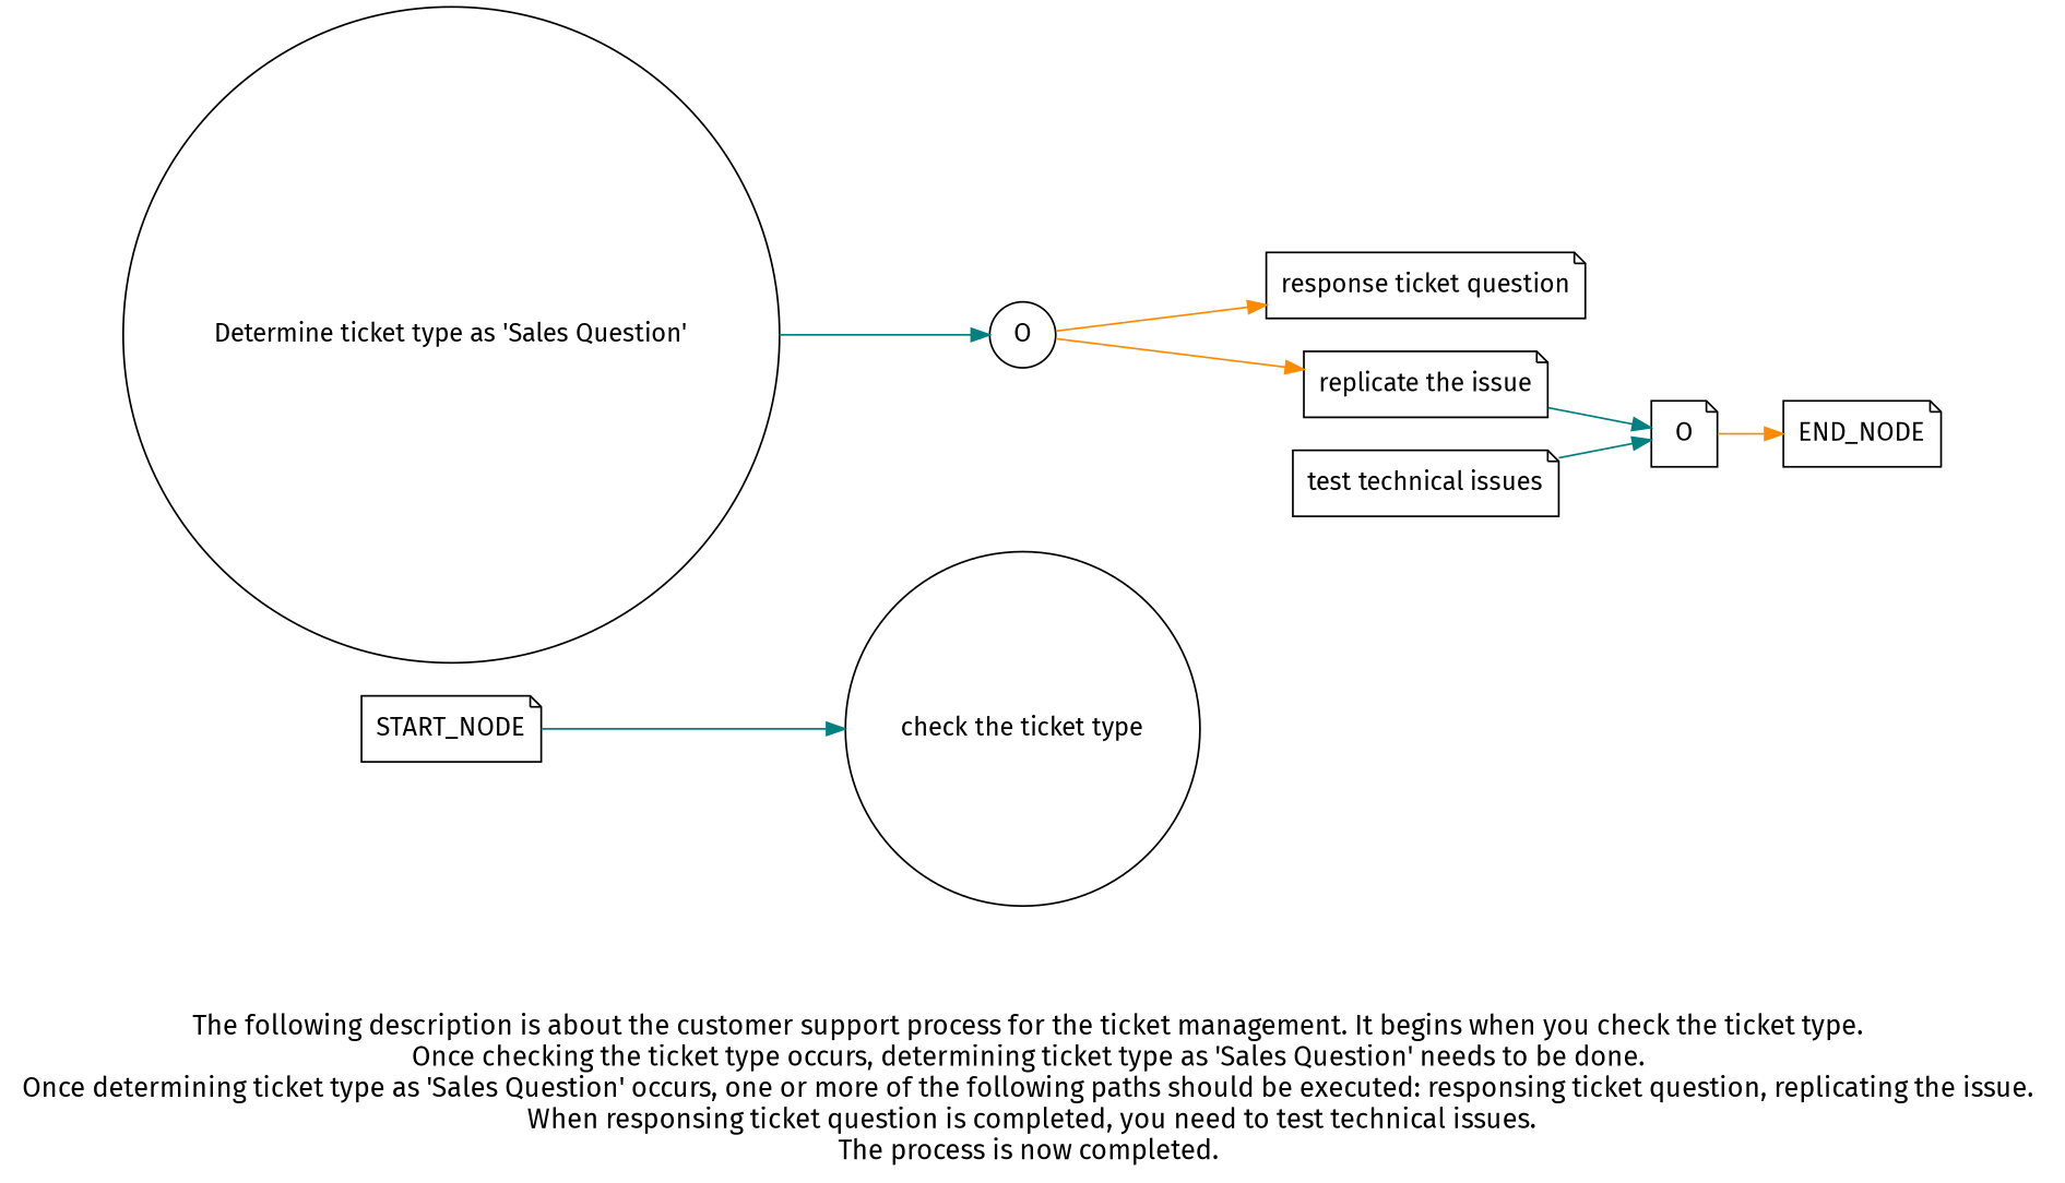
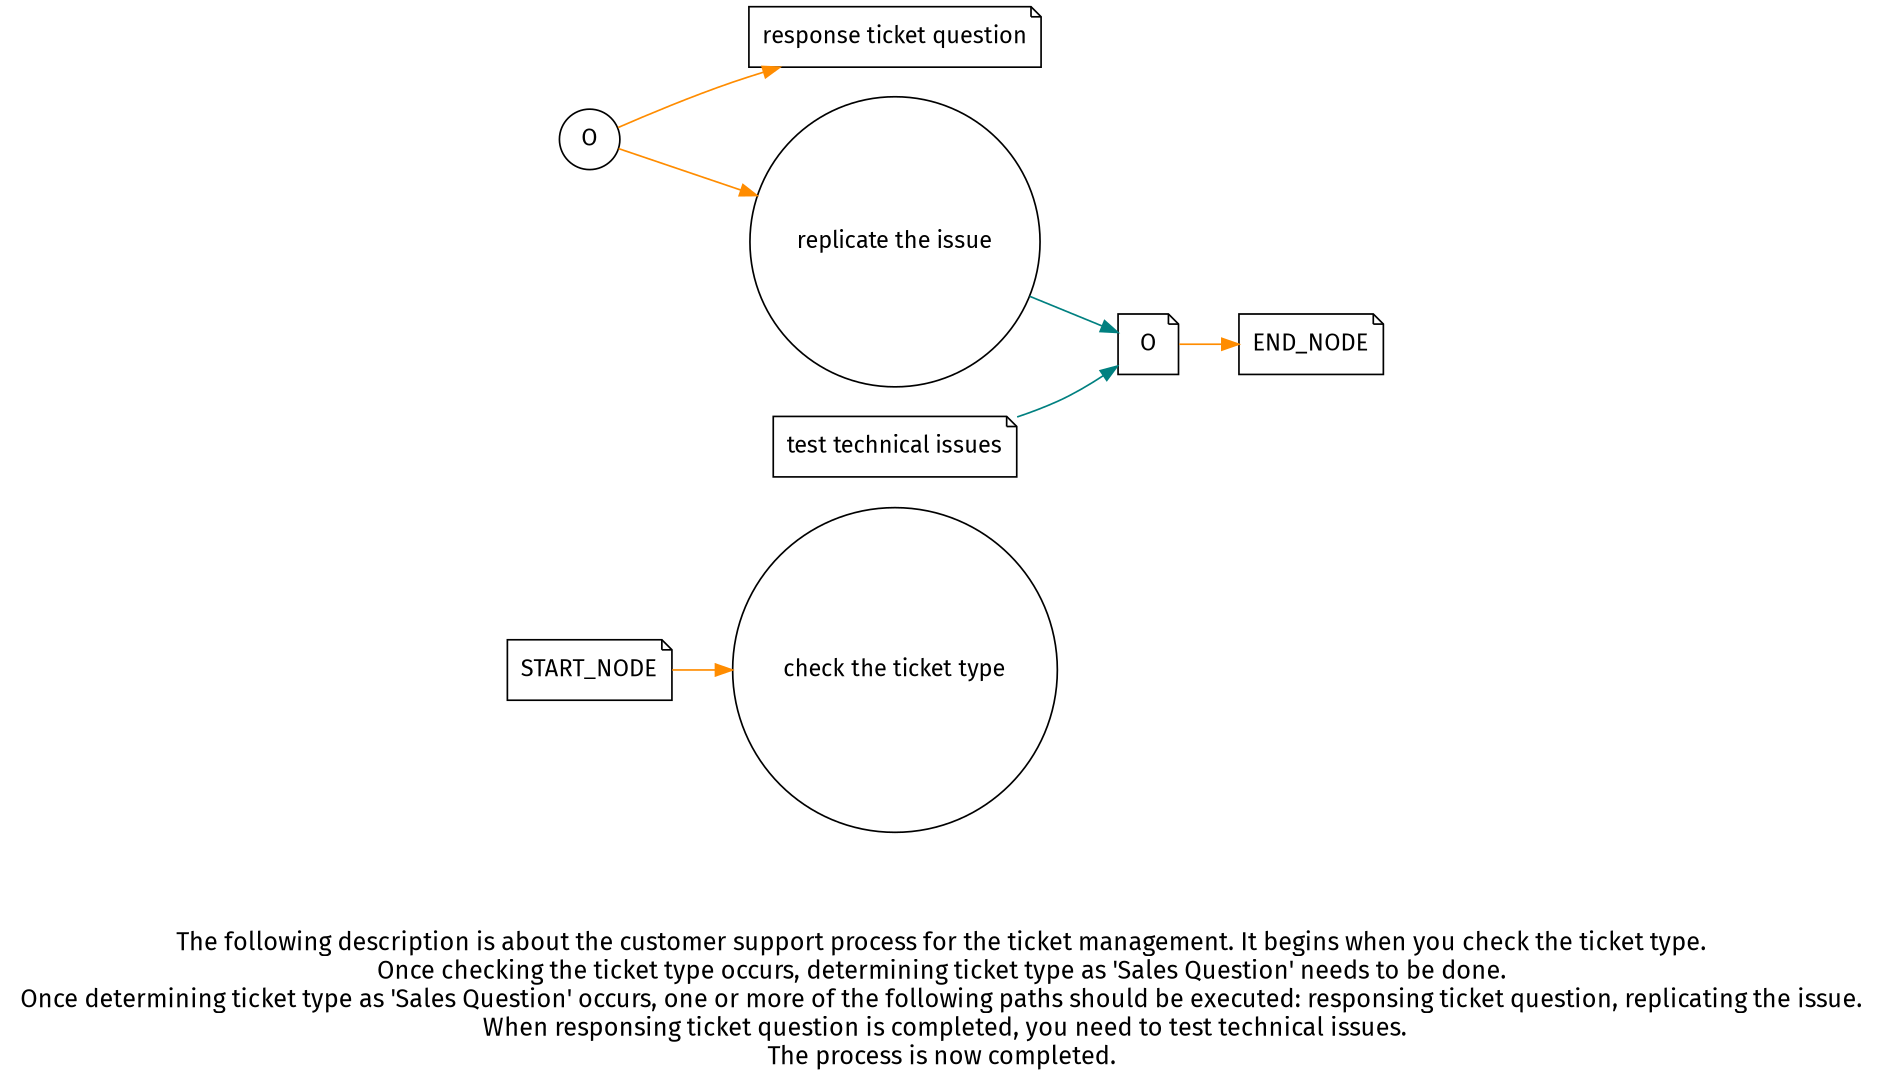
  digraph {
    fontname="Fira Sans"
    fontsize=15
    label="\n\n\nThe following description is about the customer support process for the ticket management. It begins when you check the ticket type. \nOnce checking the ticket type occurs, determining ticket type as 'Sales Question' needs to be done. \nOnce determining ticket type as 'Sales Question' occurs, one or more of the following paths should be executed: responsing ticket question, replicating the issue. \nWhen responsing ticket question is completed, you need to test technical issues.\nThe process is now completed. \n"
    rankdir=LR
    node [fontname="Fira Sans" shape=note]
    edge [color=darkorange fontname="Fira Sans"]
    "check the ticket type" [shape=circle]
-   "Determine ticket type as 'Sales Question'" [shape=circle]
    n3 [fixedsize=true label=O shape=circle width=0.5]
    "response ticket question"
-   "replicate the issue"
+   "replicate the issue" [shape=circle]
    "test technical issues"
    n7 [fixedsize=true label=O width=0.5]
    END_NODE [width=0.2]
    START_NODE [width=0.3]
    subgraph sub_1 {
      "check the ticket type"
-     "Determine ticket type as 'Sales Question'"
      n3
      "response ticket question"
      "replicate the issue"
      "test technical issues"
      n7
    }
-   "Determine ticket type as 'Sales Question'" -> n3 [color=teal]
    n3 -> "response ticket question"
    n3 -> "replicate the issue"
    "replicate the issue" -> n7 [color=teal]
    "test technical issues" -> n7 [color=teal]
    n7 -> END_NODE
-   START_NODE -> "check the ticket type" [color=teal]
+   START_NODE -> "check the ticket type"
  }
